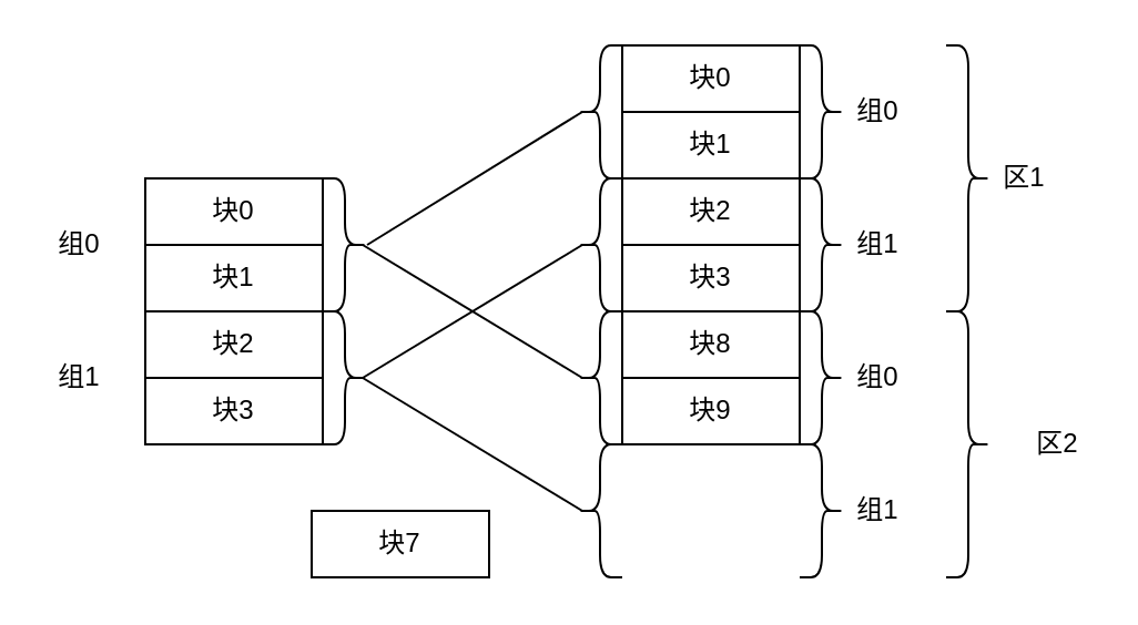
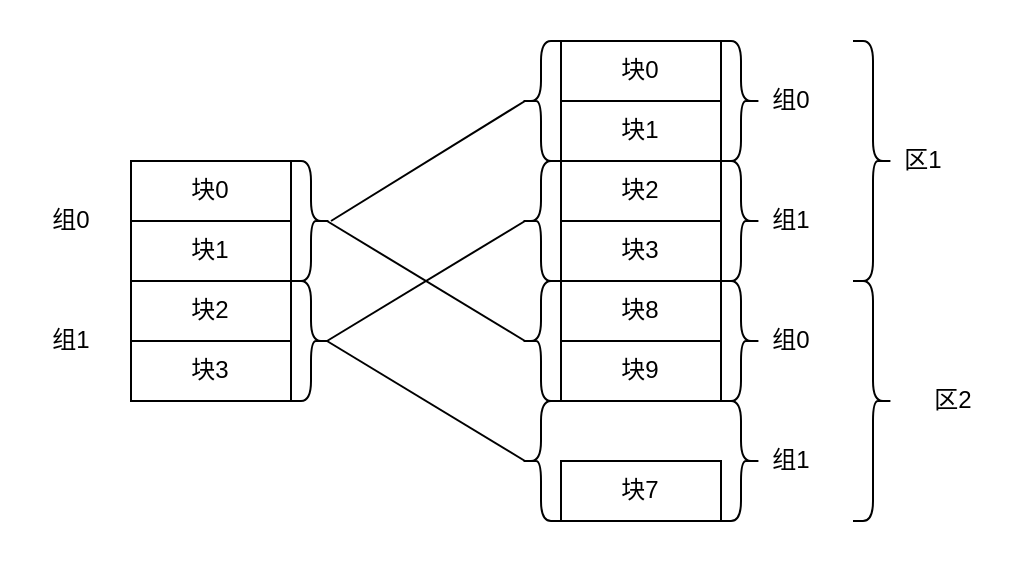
  <mxCell id="0" />
  <mxCell id="1" parent="0" />
  <mxCell id="2" value="块0" style="rounded=0;whiteSpace=wrap;html=1;" parent="1" vertex="1"><mxGeometry x="65" y="80" width="80" height="30" as="geometry" /></mxCell>
  <mxCell id="3" value="块1" style="rounded=0;whiteSpace=wrap;html=1;" parent="1" vertex="1"><mxGeometry x="65" y="110" width="80" height="30" as="geometry" /></mxCell>
  <mxCell id="4" value="块2" style="rounded=0;whiteSpace=wrap;html=1;" parent="1" vertex="1"><mxGeometry x="65" y="140" width="80" height="30" as="geometry" /></mxCell>
  <mxCell id="5" value="块3" style="rounded=0;whiteSpace=wrap;html=1;" parent="1" vertex="1"><mxGeometry x="65" y="170" width="80" height="30" as="geometry" /></mxCell>
  <mxCell id="6" value="组0" style="text;html=1;align=center;verticalAlign=middle;resizable=0;points=[];autosize=1;strokeColor=none;fillColor=none;" parent="1" vertex="1"><mxGeometry x="380" y="40" width="30" height="20" as="geometry" /></mxCell>
  <mxCell id="7" value="组1" style="text;html=1;align=center;verticalAlign=middle;resizable=0;points=[];autosize=1;strokeColor=none;fillColor=none;" parent="1" vertex="1"><mxGeometry x="380" y="100" width="30" height="20" as="geometry" /></mxCell>
  <mxCell id="8" value="块0" style="rounded=0;whiteSpace=wrap;html=1;" parent="1" vertex="1"><mxGeometry x="280" y="20" width="80" height="30" as="geometry" /></mxCell>
  <mxCell id="9" value="块1" style="rounded=0;whiteSpace=wrap;html=1;" parent="1" vertex="1"><mxGeometry x="280" y="50" width="80" height="30" as="geometry" /></mxCell>
  <mxCell id="10" value="块2" style="rounded=0;whiteSpace=wrap;html=1;" parent="1" vertex="1"><mxGeometry x="280" y="80" width="80" height="30" as="geometry" /></mxCell>
  <mxCell id="11" value="块3" style="rounded=0;whiteSpace=wrap;html=1;" parent="1" vertex="1"><mxGeometry x="280" y="110" width="80" height="30" as="geometry" /></mxCell>
  <mxCell id="12" value="块8" style="rounded=0;whiteSpace=wrap;html=1;" parent="1" vertex="1"><mxGeometry x="280" y="140" width="80" height="30" as="geometry" /></mxCell>
  <mxCell id="13" value="块9" style="rounded=0;whiteSpace=wrap;html=1;" parent="1" vertex="1"><mxGeometry x="280" y="170" width="80" height="30" as="geometry" /></mxCell>
- <mxCell id="14" value="块7" style="rounded=0;whiteSpace=wrap;html=1;" parent="1" vertex="1"><mxGeometry x="140" y="230" width="80" height="30" as="geometry" /></mxCell>
+ <mxCell id="14" value="块7" style="rounded=0;whiteSpace=wrap;html=1;" parent="1" vertex="1"><mxGeometry x="280" y="230" width="80" height="30" as="geometry" /></mxCell>
  <mxCell id="15" style="rounded=0;orthogonalLoop=1;jettySize=auto;html=1;exitX=0.1;exitY=0.5;exitDx=0;exitDy=0;exitPerimeter=0;entryX=0.1;entryY=0.5;entryDx=0;entryDy=0;entryPerimeter=0;strokeColor=none;" edge="1" parent="1" source="17" target="23"><mxGeometry relative="1" as="geometry" /></mxCell>
  <mxCell id="16" style="edgeStyle=none;rounded=0;orthogonalLoop=1;jettySize=auto;html=1;exitX=0.1;exitY=0.5;exitDx=0;exitDy=0;exitPerimeter=0;entryX=0.1;entryY=0.5;entryDx=0;entryDy=0;entryPerimeter=0;endArrow=none;endFill=0;" edge="1" parent="1" source="17" target="27"><mxGeometry relative="1" as="geometry" /></mxCell>
  <mxCell id="17" value="" style="shape=curlyBracket;whiteSpace=wrap;html=1;rounded=1;flipH=1;" parent="1" vertex="1"><mxGeometry x="145" y="80" width="20" height="60" as="geometry" /></mxCell>
  <mxCell id="18" style="edgeStyle=none;rounded=0;orthogonalLoop=1;jettySize=auto;html=1;exitX=0.1;exitY=0.5;exitDx=0;exitDy=0;exitPerimeter=0;entryX=0.1;entryY=0.5;entryDx=0;entryDy=0;entryPerimeter=0;endArrow=none;endFill=0;" edge="1" parent="1" source="20" target="25"><mxGeometry relative="1" as="geometry" /></mxCell>
  <mxCell id="19" style="edgeStyle=none;rounded=0;orthogonalLoop=1;jettySize=auto;html=1;exitX=0.1;exitY=0.5;exitDx=0;exitDy=0;exitPerimeter=0;entryX=0.1;entryY=0.5;entryDx=0;entryDy=0;entryPerimeter=0;endArrow=none;endFill=0;" edge="1" parent="1" source="20" target="28"><mxGeometry relative="1" as="geometry" /></mxCell>
  <mxCell id="20" value="" style="shape=curlyBracket;whiteSpace=wrap;html=1;rounded=1;flipH=1;" parent="1" vertex="1"><mxGeometry x="145" y="140" width="20" height="60" as="geometry" /></mxCell>
  <mxCell id="21" value="" style="shape=curlyBracket;whiteSpace=wrap;html=1;rounded=1;flipH=1;" parent="1" vertex="1"><mxGeometry x="426" y="20" width="20" height="120" as="geometry" /></mxCell>
  <mxCell id="22" value="区1" style="text;html=1;align=center;verticalAlign=middle;resizable=0;points=[];autosize=1;strokeColor=none;fillColor=none;" parent="1" vertex="1"><mxGeometry x="446" y="70" width="30" height="20" as="geometry" /></mxCell>
  <mxCell id="23" value="" style="shape=curlyBracket;whiteSpace=wrap;html=1;rounded=1;" parent="1" vertex="1"><mxGeometry x="260" y="20" width="20" height="60" as="geometry" /></mxCell>
  <mxCell id="24" value="组0" style="text;html=1;align=center;verticalAlign=middle;resizable=0;points=[];autosize=1;strokeColor=none;fillColor=none;" parent="1" vertex="1"><mxGeometry x="20" y="100" width="30" height="20" as="geometry" /></mxCell>
  <mxCell id="25" value="" style="shape=curlyBracket;whiteSpace=wrap;html=1;rounded=1;" parent="1" vertex="1"><mxGeometry x="260" y="80" width="20" height="60" as="geometry" /></mxCell>
  <mxCell id="26" value="组1" style="text;html=1;align=center;verticalAlign=middle;resizable=0;points=[];autosize=1;strokeColor=none;fillColor=none;" parent="1" vertex="1"><mxGeometry x="20" y="160" width="30" height="20" as="geometry" /></mxCell>
  <mxCell id="27" value="" style="shape=curlyBracket;whiteSpace=wrap;html=1;rounded=1;" parent="1" vertex="1"><mxGeometry x="260" y="140" width="20" height="60" as="geometry" /></mxCell>
  <mxCell id="28" value="" style="shape=curlyBracket;whiteSpace=wrap;html=1;rounded=1;" parent="1" vertex="1"><mxGeometry x="260" y="200" width="20" height="60" as="geometry" /></mxCell>
  <mxCell id="29" value="" style="shape=curlyBracket;whiteSpace=wrap;html=1;rounded=1;flipH=1;" parent="1" vertex="1"><mxGeometry x="360" y="20" width="20" height="60" as="geometry" /></mxCell>
  <mxCell id="30" value="" style="shape=curlyBracket;whiteSpace=wrap;html=1;rounded=1;flipH=1;" parent="1" vertex="1"><mxGeometry x="360" y="80" width="20" height="60" as="geometry" /></mxCell>
  <mxCell id="31" value="组0" style="text;html=1;align=center;verticalAlign=middle;resizable=0;points=[];autosize=1;strokeColor=none;fillColor=none;" vertex="1" parent="1"><mxGeometry x="380" y="160" width="30" height="20" as="geometry" /></mxCell>
  <mxCell id="32" value="组1" style="text;html=1;align=center;verticalAlign=middle;resizable=0;points=[];autosize=1;strokeColor=none;fillColor=none;" vertex="1" parent="1"><mxGeometry x="380" y="220" width="30" height="20" as="geometry" /></mxCell>
  <mxCell id="33" value="" style="shape=curlyBracket;whiteSpace=wrap;html=1;rounded=1;flipH=1;" vertex="1" parent="1"><mxGeometry x="426" y="140" width="20" height="120" as="geometry" /></mxCell>
  <mxCell id="34" value="区2" style="text;html=1;align=center;verticalAlign=middle;resizable=0;points=[];autosize=1;strokeColor=none;fillColor=none;" vertex="1" parent="1"><mxGeometry x="461" y="190" width="30" height="20" as="geometry" /></mxCell>
  <mxCell id="35" value="" style="shape=curlyBracket;whiteSpace=wrap;html=1;rounded=1;flipH=1;" vertex="1" parent="1"><mxGeometry x="360" y="140" width="20" height="60" as="geometry" /></mxCell>
  <mxCell id="36" value="" style="shape=curlyBracket;whiteSpace=wrap;html=1;rounded=1;flipH=1;" vertex="1" parent="1"><mxGeometry x="360" y="200" width="20" height="60" as="geometry" /></mxCell>
  <mxCell id="37" value="" style="endArrow=none;html=1;entryX=0.1;entryY=0.5;entryDx=0;entryDy=0;entryPerimeter=0;" edge="1" parent="1" target="23"><mxGeometry width="50" height="50" relative="1" as="geometry"><mxPoint x="165" y="110" as="sourcePoint" /><mxPoint x="215" y="60" as="targetPoint" /></mxGeometry></mxCell>
